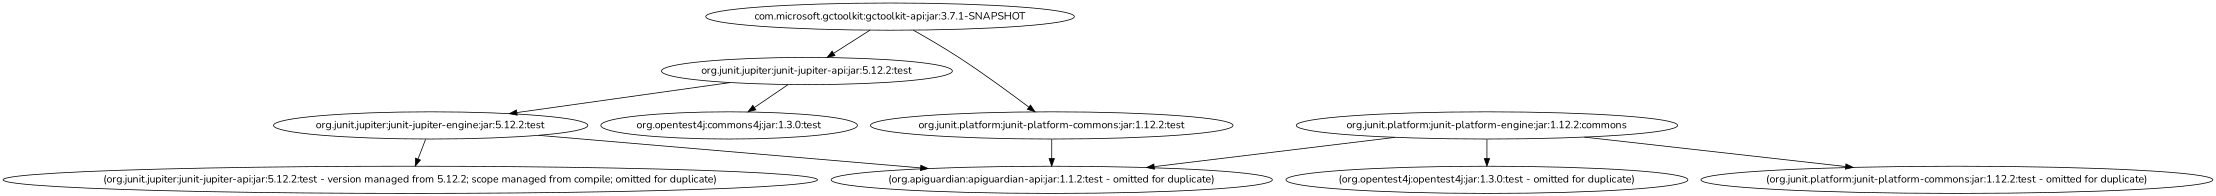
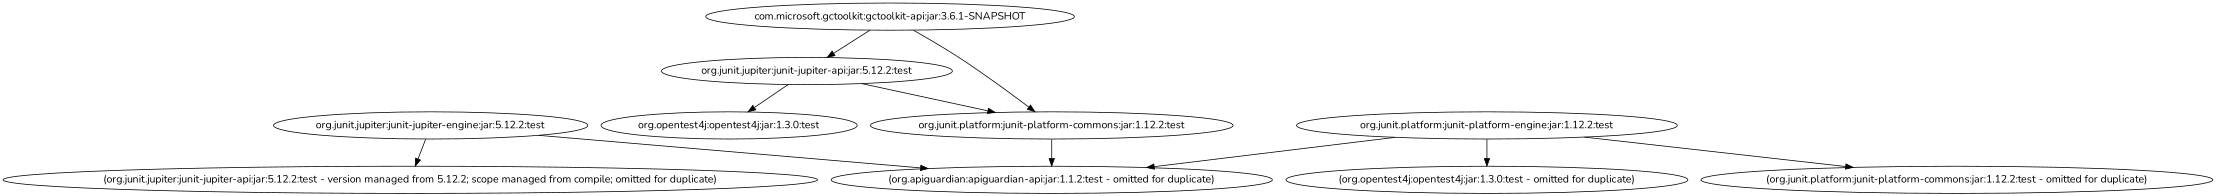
  digraph {
    fontname=Nunito
    node [fontname=Nunito]
    edge [fontname=Nunito]
-   "com.microsoft.gctoolkit:gctoolkit-api:jar:3.7.1-SNAPSHOT"
+   "com.microsoft.gctoolkit:gctoolkit-api:jar:3.7.1-SNAPSHOT" [label="com.microsoft.gctoolkit:gctoolkit-api:jar:3.6.1-SNAPSHOT"]
    "org.junit.jupiter:junit-jupiter-api:jar:5.12.2:test"
    "org.junit.platform:junit-platform-commons:jar:1.12.2:test"
-   "org.opentest4j:opentest4j:jar:1.3.0:test" [label="org.opentest4j:commons4j:jar:1.3.0:test"]
+   "org.opentest4j:opentest4j:jar:1.3.0:test"
    "org.junit.jupiter:junit-jupiter-engine:jar:5.12.2:test"
    "(org.apiguardian:apiguardian-api:jar:1.1.2:test - omitted for duplicate)"
    "(org.junit.jupiter:junit-jupiter-api:jar:5.12.2:test - version managed from 5.12.2; scope managed from compile; omitted for duplicate)"
-   "org.junit.platform:junit-platform-engine:jar:1.12.2:test" [label="org.junit.platform:junit-platform-engine:jar:1.12.2:commons"]
+   "org.junit.platform:junit-platform-engine:jar:1.12.2:test"
    "(org.opentest4j:opentest4j:jar:1.3.0:test - omitted for duplicate)"
    "(org.junit.platform:junit-platform-commons:jar:1.12.2:test - omitted for duplicate)"
    "com.microsoft.gctoolkit:gctoolkit-api:jar:3.7.1-SNAPSHOT" -> "org.junit.jupiter:junit-jupiter-api:jar:5.12.2:test"
    "com.microsoft.gctoolkit:gctoolkit-api:jar:3.7.1-SNAPSHOT" -> "org.junit.platform:junit-platform-commons:jar:1.12.2:test"
-   "org.junit.jupiter:junit-jupiter-api:jar:5.12.2:test" -> "org.junit.jupiter:junit-jupiter-engine:jar:5.12.2:test"
+   "org.junit.jupiter:junit-jupiter-api:jar:5.12.2:test" -> "org.junit.platform:junit-platform-commons:jar:1.12.2:test"
    "org.junit.jupiter:junit-jupiter-api:jar:5.12.2:test" -> "org.opentest4j:opentest4j:jar:1.3.0:test"
    "org.junit.platform:junit-platform-commons:jar:1.12.2:test" -> "(org.apiguardian:apiguardian-api:jar:1.1.2:test - omitted for duplicate)"
    "org.junit.jupiter:junit-jupiter-engine:jar:5.12.2:test" -> "(org.apiguardian:apiguardian-api:jar:1.1.2:test - omitted for duplicate)"
    "org.junit.jupiter:junit-jupiter-engine:jar:5.12.2:test" -> "(org.junit.jupiter:junit-jupiter-api:jar:5.12.2:test - version managed from 5.12.2; scope managed from compile; omitted for duplicate)"
    "org.junit.platform:junit-platform-engine:jar:1.12.2:test" -> "(org.apiguardian:apiguardian-api:jar:1.1.2:test - omitted for duplicate)"
    "org.junit.platform:junit-platform-engine:jar:1.12.2:test" -> "(org.opentest4j:opentest4j:jar:1.3.0:test - omitted for duplicate)"
    "org.junit.platform:junit-platform-engine:jar:1.12.2:test" -> "(org.junit.platform:junit-platform-commons:jar:1.12.2:test - omitted for duplicate)"
  }
